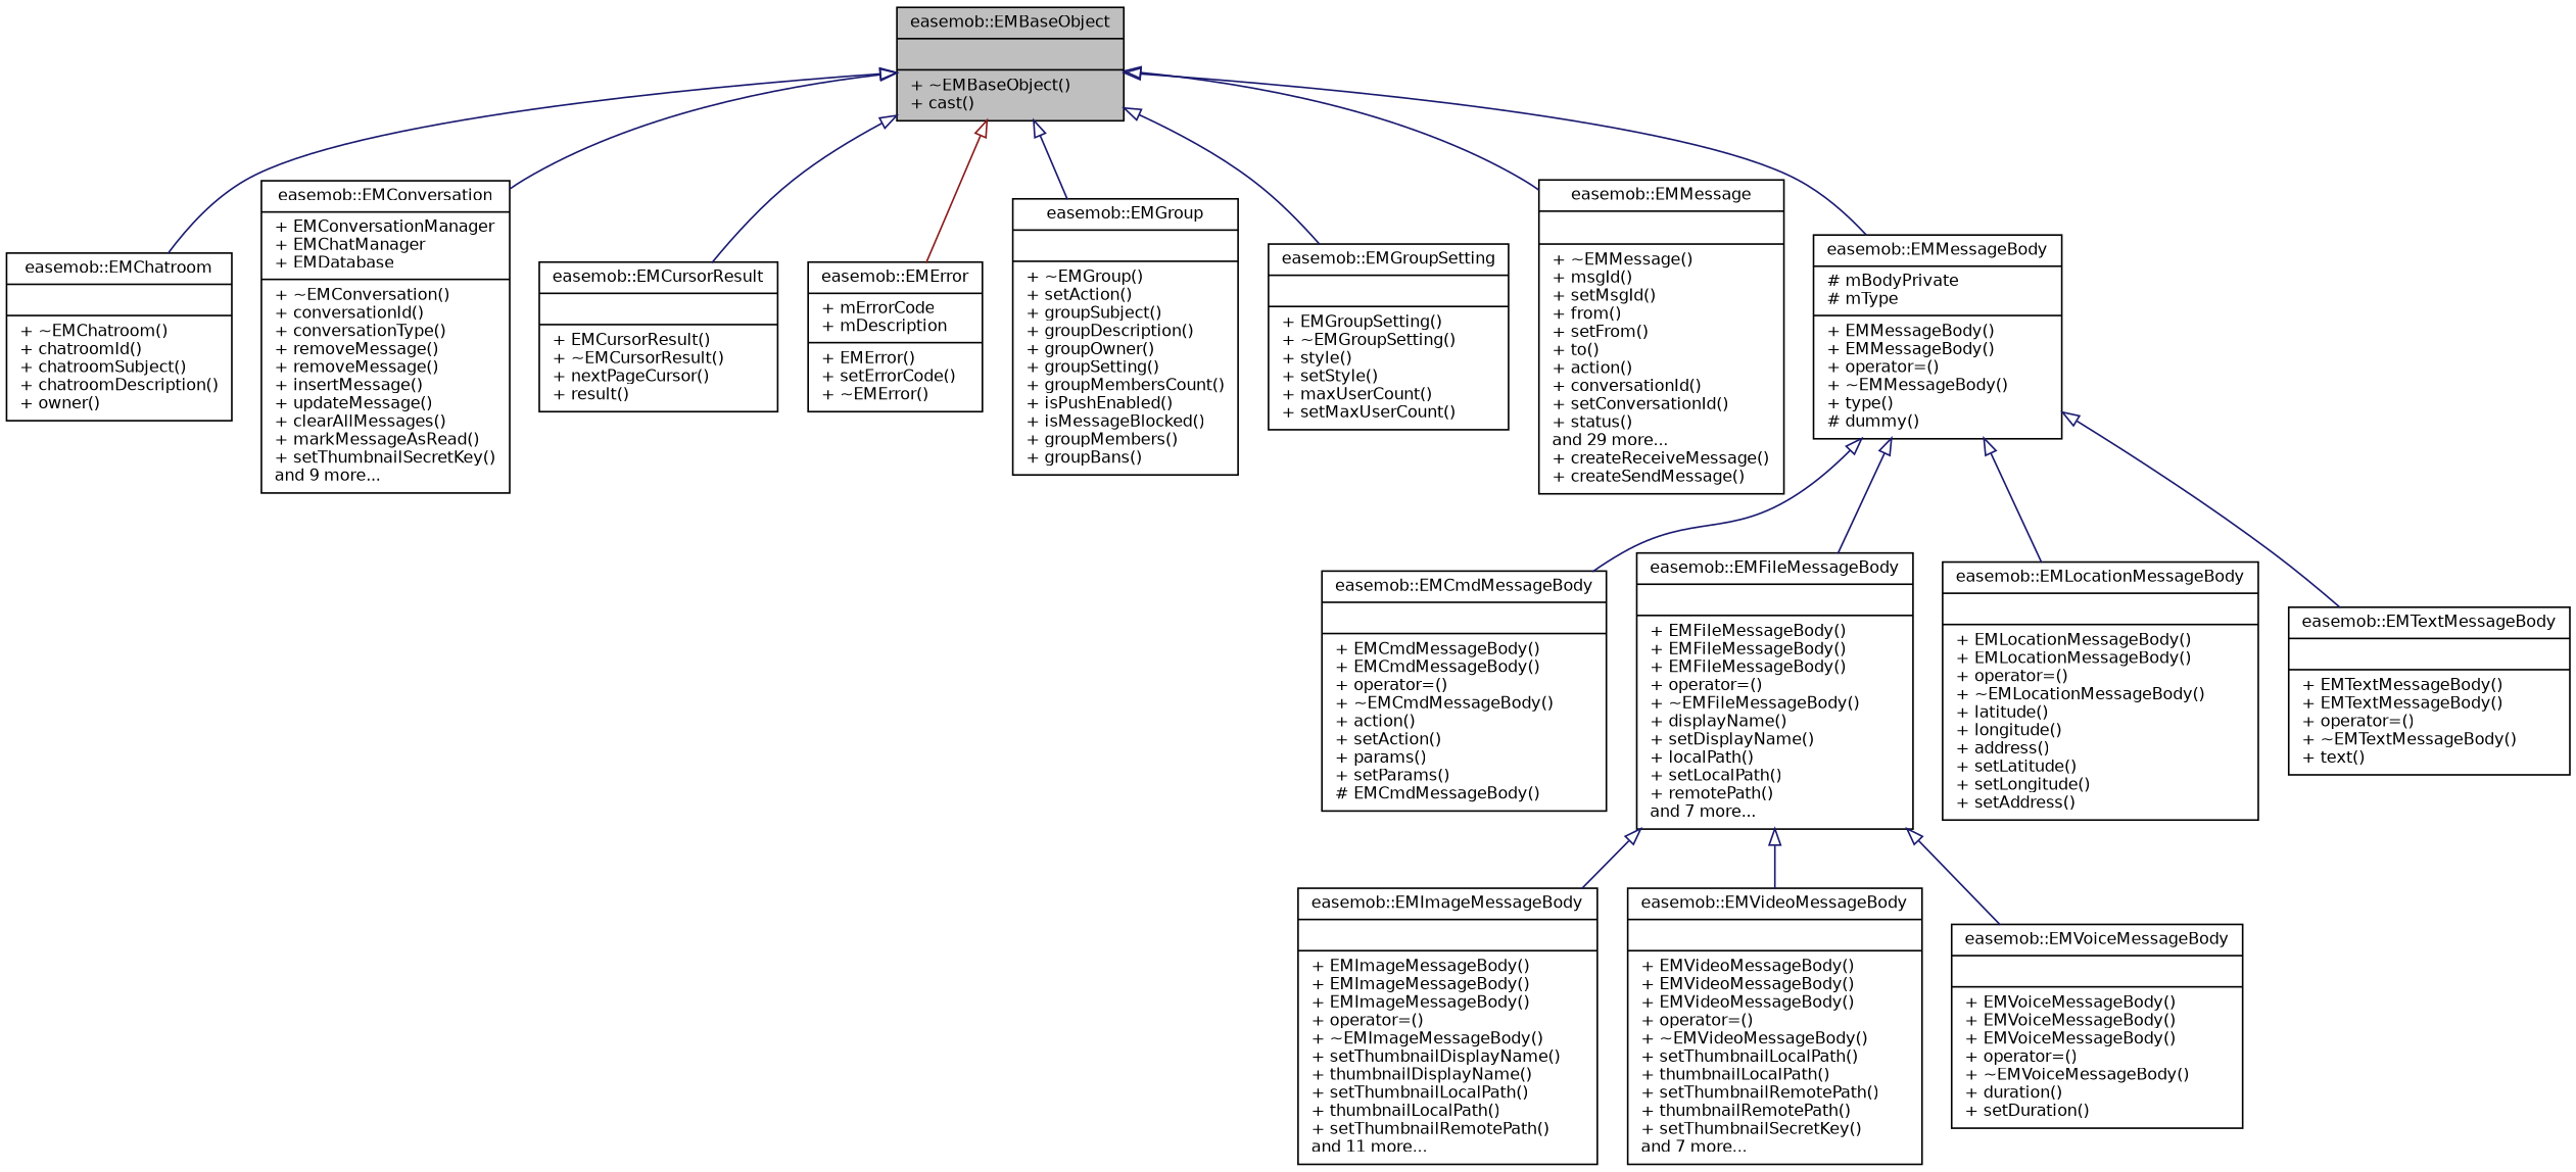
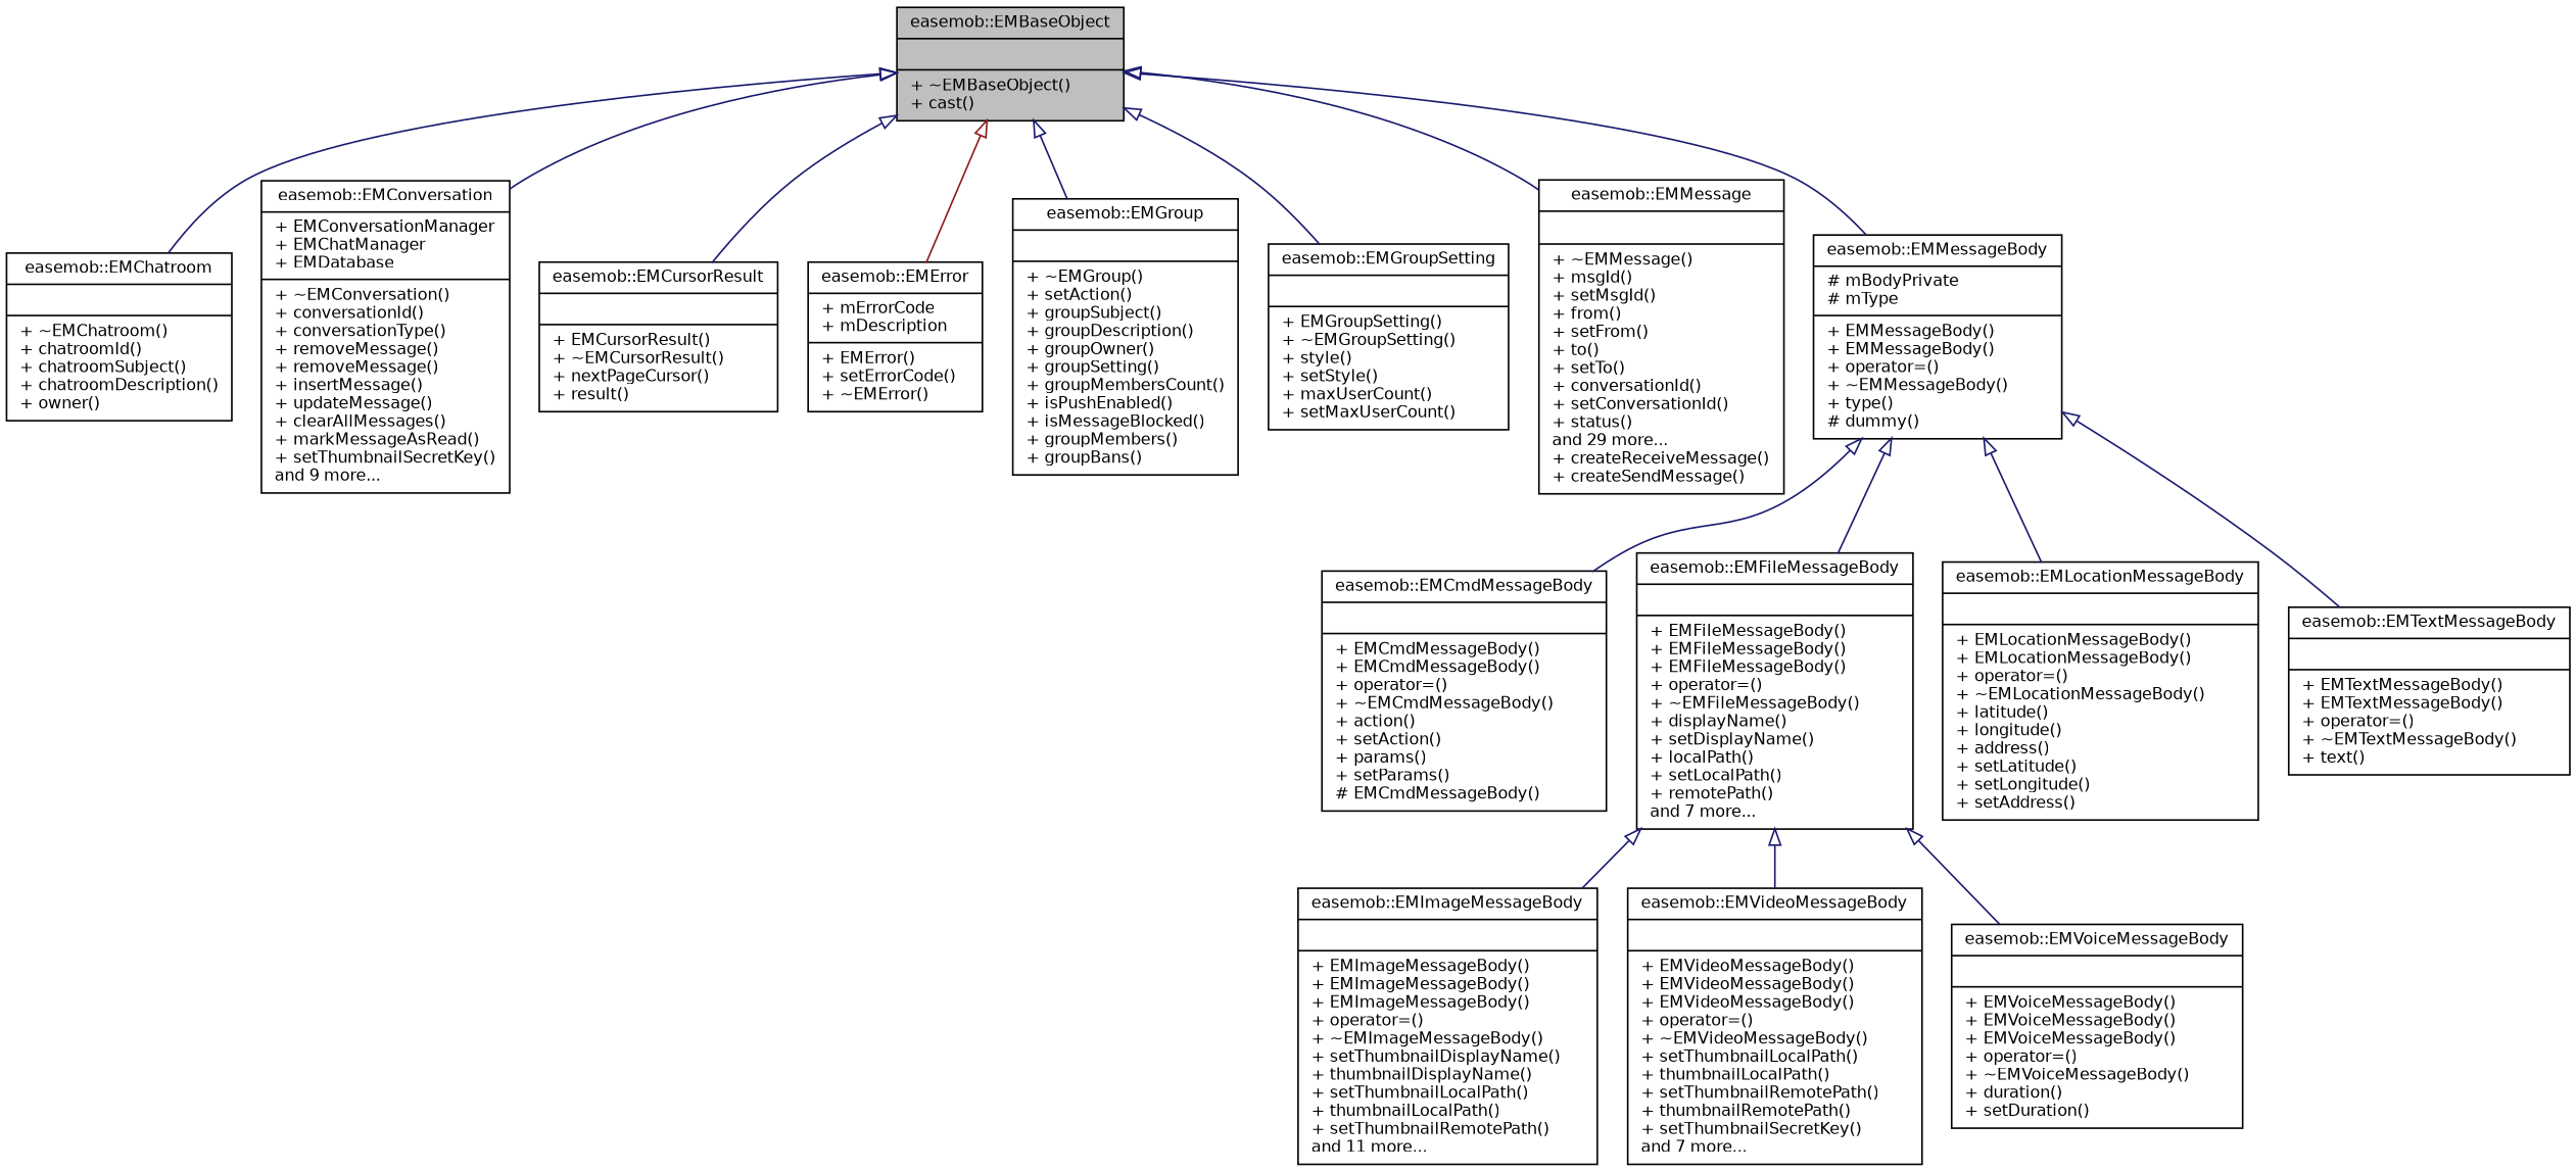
  digraph {
    node [color=black fillcolor=white fontname=Helvetica fontsize=10 shape=record style=filled]
    edge [arrowtail=onormal color=midnightblue dir=back fontname=Helvetica fontsize=10 labelfontname=Helvetica labelfontsize=10 style=solid]
    n1 [fillcolor=grey75 fontcolor=black height=0.2 label="{easemob::EMBaseObject\n||+ ~EMBaseObject()\l+ cast()\l}" width=0.4]
    n2 [height=0.2 label="{easemob::EMChatroom\n||+ ~EMChatroom()\l+ chatroomId()\l+ chatroomSubject()\l+ chatroomDescription()\l+ owner()\l}" width=0.4]
    n3 [height=0.2 label="{easemob::EMConversation\n|+ EMConversationManager\l+ EMChatManager\l+ EMDatabase\l|+ ~EMConversation()\l+ conversationId()\l+ conversationType()\l+ removeMessage()\l+ removeMessage()\l+ insertMessage()\l+ updateMessage()\l+ clearAllMessages()\l+ markMessageAsRead()\l+ setThumbnailSecretKey()\land 9 more...\l}" width=0.4]
    n4 [height=0.2 label="{easemob::EMCursorResult\n||+ EMCursorResult()\l+ ~EMCursorResult()\l+ nextPageCursor()\l+ result()\l}" width=0.4]
    n5 [height=0.2 label="{easemob::EMError\n|+ mErrorCode\l+ mDescription\l|+ EMError()\l+ setErrorCode()\l+ ~EMError()\l}" width=0.4]
    n6 [height=0.2 label="{easemob::EMGroup\n||+ ~EMGroup()\l+ setAction()\l+ groupSubject()\l+ groupDescription()\l+ groupOwner()\l+ groupSetting()\l+ groupMembersCount()\l+ isPushEnabled()\l+ isMessageBlocked()\l+ groupMembers()\l+ groupBans()\l}" width=0.4]
    n7 [height=0.2 label="{easemob::EMGroupSetting\n||+ EMGroupSetting()\l+ ~EMGroupSetting()\l+ style()\l+ setStyle()\l+ maxUserCount()\l+ setMaxUserCount()\l}" width=0.4]
-   n8 [height=0.2 label="{easemob::EMMessage\n||+ ~EMMessage()\l+ msgId()\l+ setMsgId()\l+ from()\l+ setFrom()\l+ to()\l+ action()\l+ conversationId()\l+ setConversationId()\l+ status()\land 29 more...\l+ createReceiveMessage()\l+ createSendMessage()\l}" width=0.4]
+   n8 [height=0.2 label="{easemob::EMMessage\n||+ ~EMMessage()\l+ msgId()\l+ setMsgId()\l+ from()\l+ setFrom()\l+ to()\l+ setTo()\l+ conversationId()\l+ setConversationId()\l+ status()\land 29 more...\l+ createReceiveMessage()\l+ createSendMessage()\l}" width=0.4]
    n9 [height=0.2 label="{easemob::EMMessageBody\n|# mBodyPrivate\l# mType\l|+ EMMessageBody()\l+ EMMessageBody()\l+ operator=()\l+ ~EMMessageBody()\l+ type()\l# dummy()\l}" width=0.4]
    n10 [height=0.2 label="{easemob::EMCmdMessageBody\n||+ EMCmdMessageBody()\l+ EMCmdMessageBody()\l+ operator=()\l+ ~EMCmdMessageBody()\l+ action()\l+ setAction()\l+ params()\l+ setParams()\l# EMCmdMessageBody()\l}" width=0.4]
    n11 [height=0.2 label="{easemob::EMFileMessageBody\n||+ EMFileMessageBody()\l+ EMFileMessageBody()\l+ EMFileMessageBody()\l+ operator=()\l+ ~EMFileMessageBody()\l+ displayName()\l+ setDisplayName()\l+ localPath()\l+ setLocalPath()\l+ remotePath()\land 7 more...\l}" width=0.4]
    n12 [height=0.2 label="{easemob::EMLocationMessageBody\n||+ EMLocationMessageBody()\l+ EMLocationMessageBody()\l+ operator=()\l+ ~EMLocationMessageBody()\l+ latitude()\l+ longitude()\l+ address()\l+ setLatitude()\l+ setLongitude()\l+ setAddress()\l}" width=0.4]
    n13 [height=0.2 label="{easemob::EMTextMessageBody\n||+ EMTextMessageBody()\l+ EMTextMessageBody()\l+ operator=()\l+ ~EMTextMessageBody()\l+ text()\l}" width=0.4]
    n14 [height=0.2 label="{easemob::EMImageMessageBody\n||+ EMImageMessageBody()\l+ EMImageMessageBody()\l+ EMImageMessageBody()\l+ operator=()\l+ ~EMImageMessageBody()\l+ setThumbnailDisplayName()\l+ thumbnailDisplayName()\l+ setThumbnailLocalPath()\l+ thumbnailLocalPath()\l+ setThumbnailRemotePath()\land 11 more...\l}" width=0.4]
    n15 [height=0.2 label="{easemob::EMVideoMessageBody\n||+ EMVideoMessageBody()\l+ EMVideoMessageBody()\l+ EMVideoMessageBody()\l+ operator=()\l+ ~EMVideoMessageBody()\l+ setThumbnailLocalPath()\l+ thumbnailLocalPath()\l+ setThumbnailRemotePath()\l+ thumbnailRemotePath()\l+ setThumbnailSecretKey()\land 7 more...\l}" width=0.4]
    n16 [height=0.2 label="{easemob::EMVoiceMessageBody\n||+ EMVoiceMessageBody()\l+ EMVoiceMessageBody()\l+ EMVoiceMessageBody()\l+ operator=()\l+ ~EMVoiceMessageBody()\l+ duration()\l+ setDuration()\l}" width=0.4]
    n1 -> n2
    n1 -> n3
    n1 -> n4
    n1 -> n5 [color=firebrick4]
    n1 -> n6
    n1 -> n7
    n1 -> n8
    n1 -> n9
    n9 -> n10
    n9 -> n11
    n9 -> n12
    n9 -> n13
    n11 -> n14
    n11 -> n15
    n11 -> n16
  }
